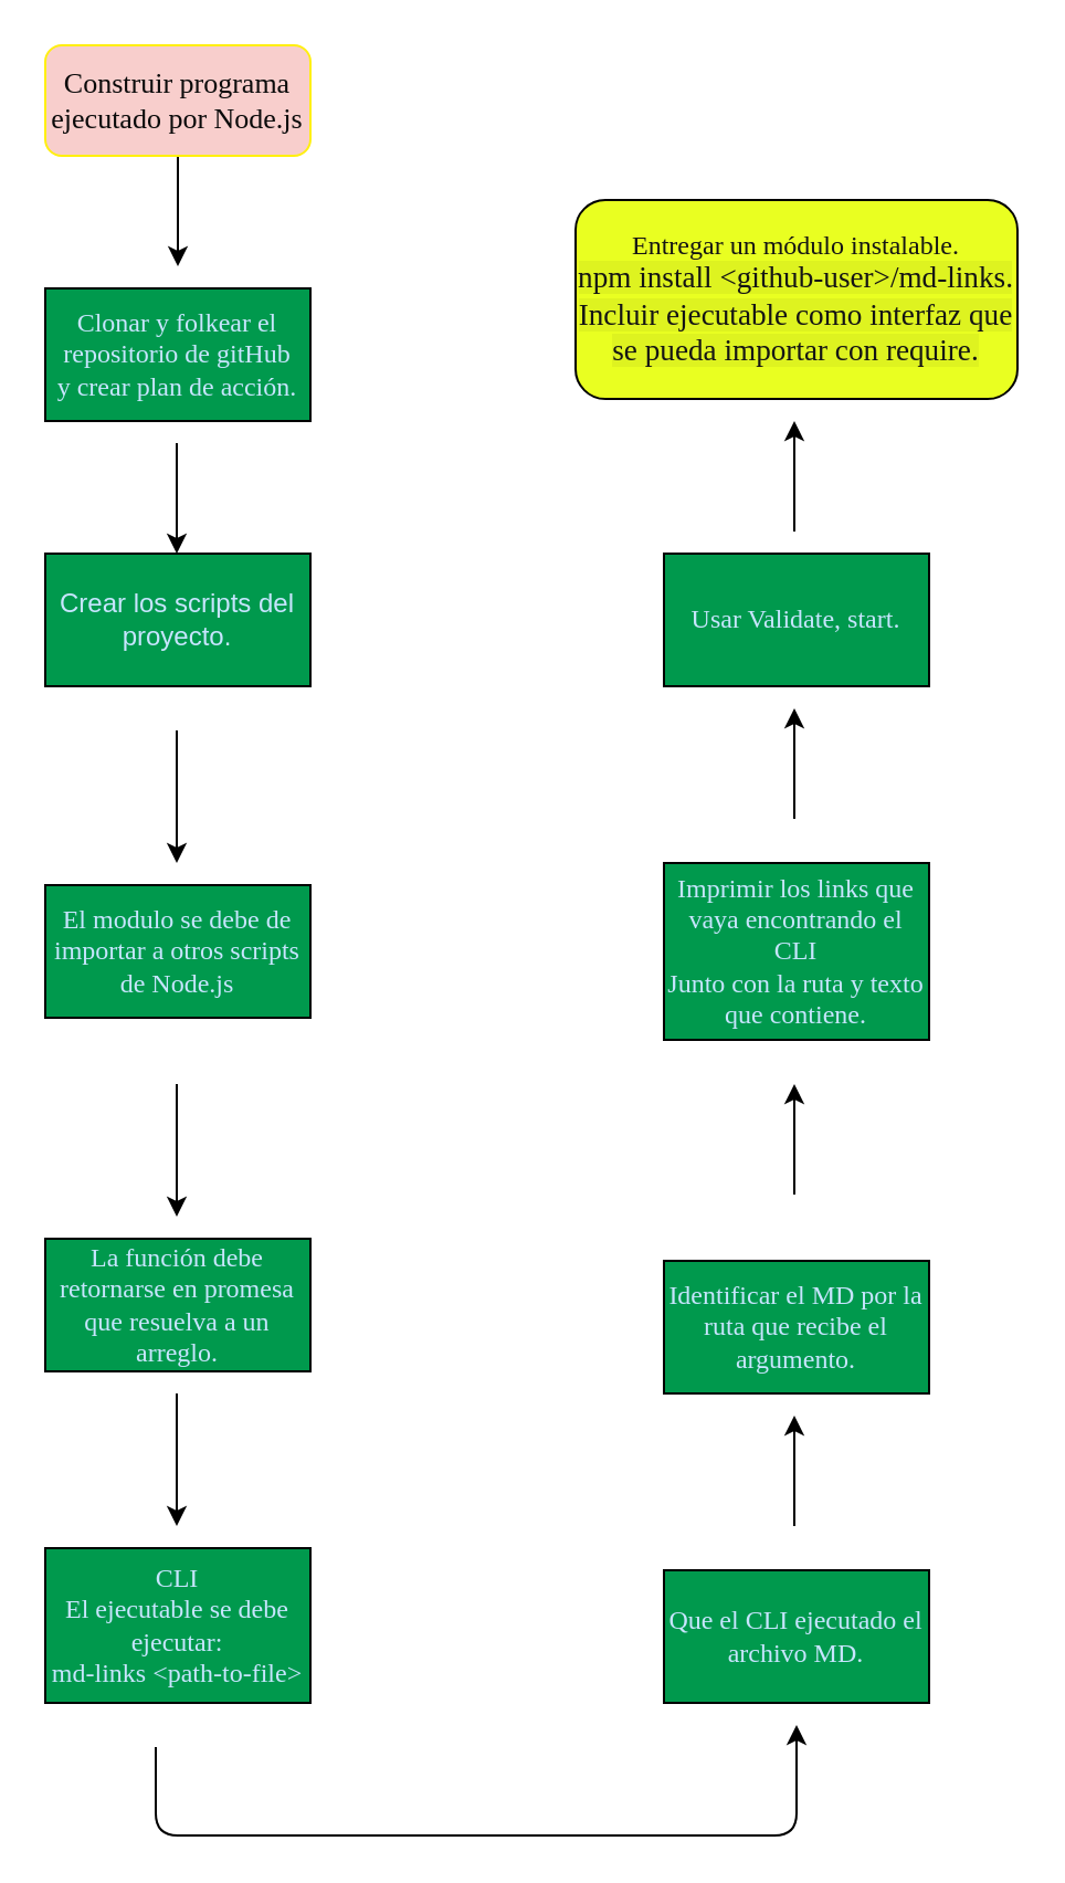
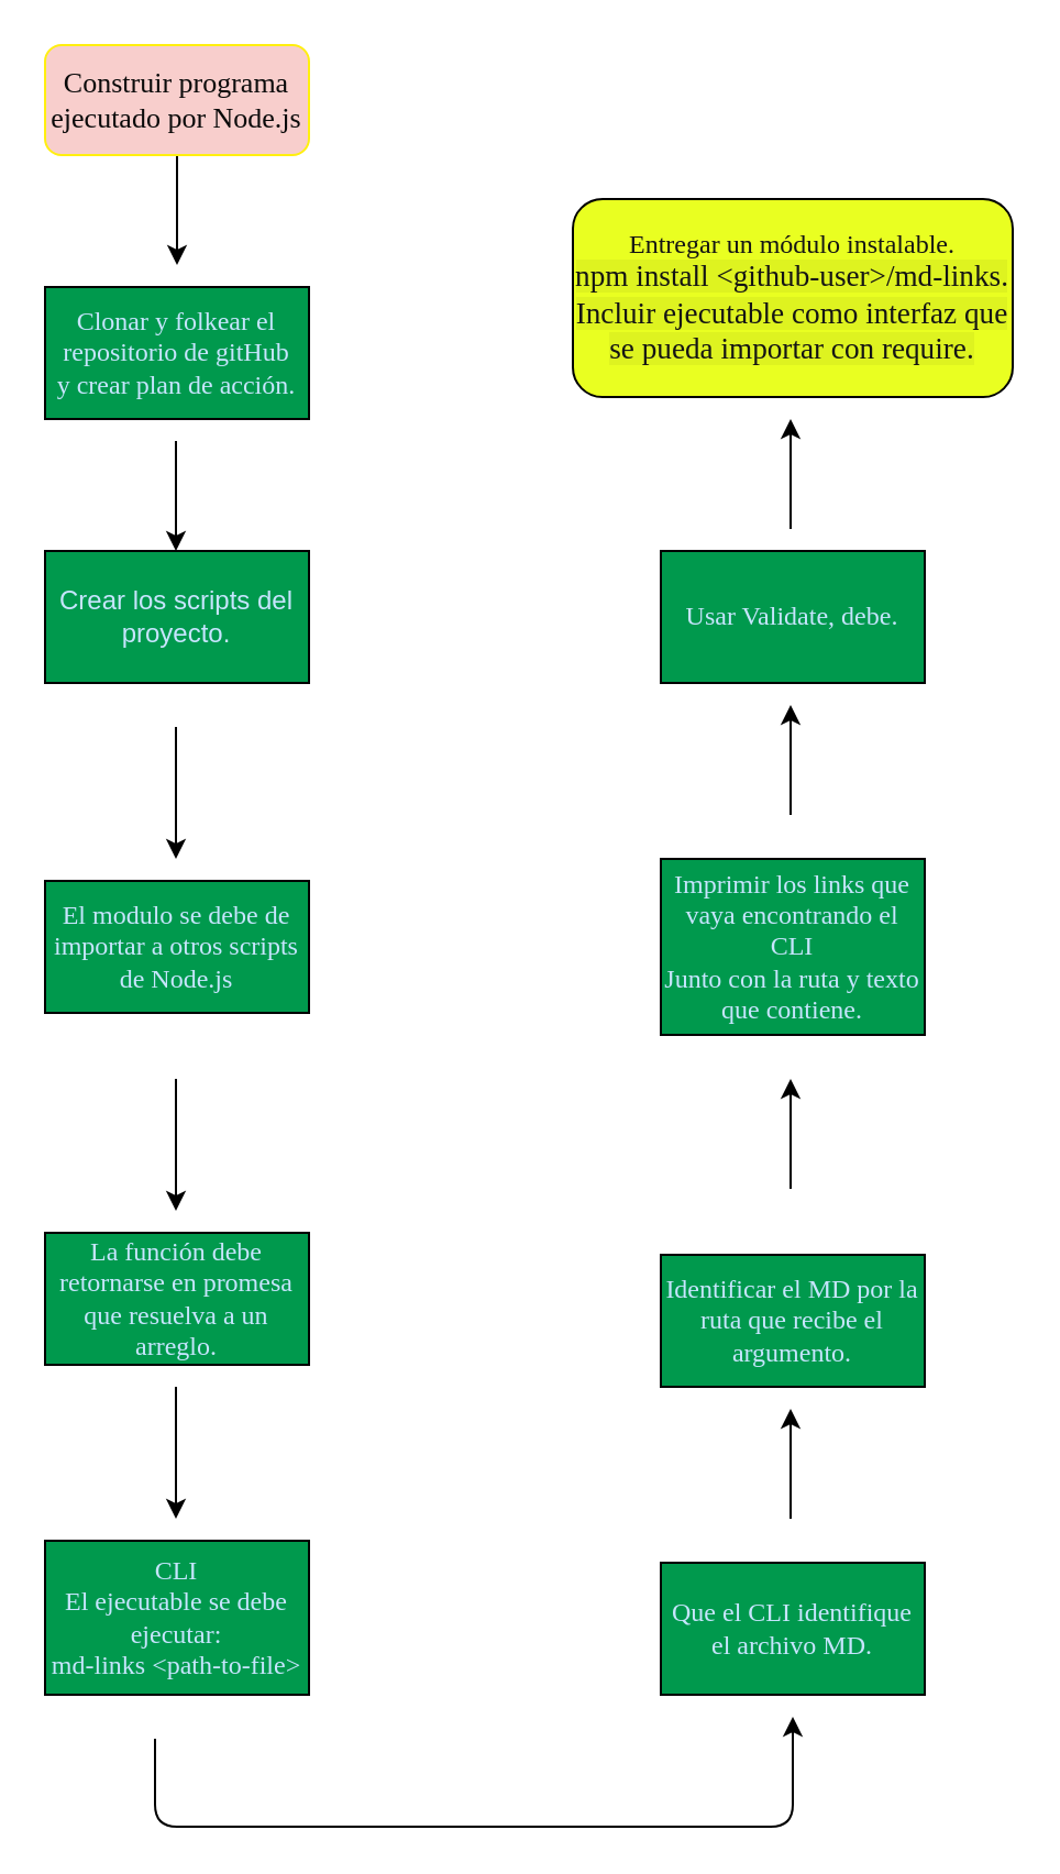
  <mxCell id="0" />
  <mxCell id="1" parent="0" />
  <mxCell id="2" style="edgeStyle=orthogonalEdgeStyle;rounded=0;orthogonalLoop=1;jettySize=auto;html=1;" parent="1" source="3" edge="1"><mxGeometry relative="1" as="geometry"><mxPoint x="80" y="120" as="targetPoint" /></mxGeometry></mxCell>
  <mxCell id="3" value="&lt;font style=&quot;font-size: 13px&quot;&gt;Construir programa ejecutado por Node.js&lt;/font&gt;" style="rounded=1;whiteSpace=wrap;html=1;fontSize=12;glass=0;strokeWidth=1;shadow=0;fillColor=#f8cecc;fontFamily=Tahoma;strokeColor=#FFEF0F;fontColor=#0A0A0A;" parent="1" vertex="1"><mxGeometry x="20" y="20" width="120" height="50" as="geometry" /></mxCell>
  <mxCell id="4" value="Clonar y folkear el repositorio de gitHub&lt;br&gt;y crear plan de acción." style="rounded=0;whiteSpace=wrap;html=1;fillColor=#00994D;fontFamily=Tahoma;fontColor=#C7E5FF;" parent="1" vertex="1"><mxGeometry x="20" y="130" width="120" height="60" as="geometry" /></mxCell>
  <mxCell id="5" value="Crear los scripts del proyecto." style="rounded=0;whiteSpace=wrap;html=1;fillColor=#00994D;fontColor=#C7E5FF;" parent="1" vertex="1"><mxGeometry x="20" y="250" width="120" height="60" as="geometry" /></mxCell>
  <mxCell id="6" value="" style="endArrow=classic;html=1;" parent="1" edge="1"><mxGeometry width="50" height="50" relative="1" as="geometry"><mxPoint x="79.5" y="330" as="sourcePoint" /><mxPoint x="79.5" y="390" as="targetPoint" /><Array as="points"><mxPoint x="79.5" y="370" /></Array></mxGeometry></mxCell>
  <mxCell id="7" value="El modulo se debe de importar a otros scripts de Node.js" style="rounded=0;whiteSpace=wrap;html=1;fillColor=#00994D;fontColor=#C7E5FF;fontFamily=Tahoma;" parent="1" vertex="1"><mxGeometry x="20" y="400" width="120" height="60" as="geometry" /></mxCell>
  <mxCell id="8" value="" style="endArrow=classic;html=1;" parent="1" edge="1"><mxGeometry width="50" height="50" relative="1" as="geometry"><mxPoint x="79.5" y="490" as="sourcePoint" /><mxPoint x="79.5" y="550" as="targetPoint" /><Array as="points"><mxPoint x="79.5" y="530" /></Array></mxGeometry></mxCell>
  <mxCell id="9" value="La función debe retornarse en promesa que resuelva a un arreglo." style="rounded=0;whiteSpace=wrap;html=1;fillColor=#00994D;fontFamily=Tahoma;fontColor=#C7E5FF;" parent="1" vertex="1"><mxGeometry x="20" y="560" width="120" height="60" as="geometry" /></mxCell>
  <mxCell id="10" value="CLI&lt;br&gt;El ejecutable se debe ejecutar:&lt;br&gt;md-links &amp;lt;path-to-file&amp;gt;" style="rounded=0;whiteSpace=wrap;html=1;fillColor=#00994D;fontColor=#C7E5FF;fontFamily=Tahoma;" parent="1" vertex="1"><mxGeometry x="20" y="700" width="120" height="70" as="geometry" /></mxCell>
  <mxCell id="11" value="" style="endArrow=classic;html=1;" parent="1" edge="1"><mxGeometry width="50" height="50" relative="1" as="geometry"><mxPoint x="79.5" y="630" as="sourcePoint" /><mxPoint x="79.5" y="690" as="targetPoint" /><Array as="points"><mxPoint x="79.5" y="670" /></Array></mxGeometry></mxCell>
- <mxCell id="12" value="&lt;span style=&quot;&quot;&gt;Que el CLI ejecutado el archivo MD.&lt;/span&gt;" style="rounded=0;whiteSpace=wrap;html=1;fillColor=#00994D;fontFamily=Tahoma;fontColor=#C7E5FF;" parent="1" vertex="1"><mxGeometry x="300" y="710" width="120" height="60" as="geometry" /></mxCell>
+ <mxCell id="12" value="&lt;span style=&quot;&quot;&gt;Que el CLI identifique el archivo MD.&lt;/span&gt;" style="rounded=0;whiteSpace=wrap;html=1;fillColor=#00994D;fontFamily=Tahoma;fontColor=#C7E5FF;" parent="1" vertex="1"><mxGeometry x="300" y="710" width="120" height="60" as="geometry" /></mxCell>
  <mxCell id="13" value="Identificar el MD por la ruta que recibe el argumento." style="rounded=0;whiteSpace=wrap;html=1;fillColor=#00994D;fontColor=#C7E5FF;fontFamily=Tahoma;" parent="1" vertex="1"><mxGeometry x="300" y="570" width="120" height="60" as="geometry" /></mxCell>
  <mxCell id="14" value="Imprimir los links que vaya encontrando el CLI&lt;br&gt;Junto con la ruta y texto que contiene." style="rounded=0;whiteSpace=wrap;html=1;fillColor=#00994D;fontColor=#C7E5FF;fontFamily=Tahoma;" parent="1" vertex="1"><mxGeometry x="300" y="390" width="120" height="80" as="geometry" /></mxCell>
- <mxCell id="15" value="Usar Validate, start." style="rounded=0;whiteSpace=wrap;html=1;fillColor=#00994D;fontColor=#C7E5FF;fontFamily=Tahoma;" parent="1" vertex="1"><mxGeometry x="300" y="250" width="120" height="60" as="geometry" /></mxCell>
+ <mxCell id="15" value="Usar Validate, debe." style="rounded=0;whiteSpace=wrap;html=1;fillColor=#00994D;fontColor=#C7E5FF;fontFamily=Tahoma;" parent="1" vertex="1"><mxGeometry x="300" y="250" width="120" height="60" as="geometry" /></mxCell>
  <mxCell id="16" value="Entregar un módulo instalable.&lt;br&gt;&lt;span style=&quot;font-size: 13.6px; background-color: rgba(27, 31, 35, 0.05);&quot;&gt;npm install &amp;lt;github-user&amp;gt;/md-links.&lt;br&gt;Incluir ejecutable como interfaz que se pueda importar con require.&lt;br&gt;&lt;/span&gt;" style="rounded=1;whiteSpace=wrap;html=1;fontColor=#141414;fontFamily=Tahoma;fillColor=#E9FF21;" parent="1" vertex="1"><mxGeometry x="260" y="90" width="200" height="90" as="geometry" /></mxCell>
  <mxCell id="17" value="" style="endArrow=classic;html=1;fontFamily=Tahoma;fontColor=#141414;" parent="1" edge="1"><mxGeometry width="50" height="50" relative="1" as="geometry"><mxPoint x="359" y="690" as="sourcePoint" /><mxPoint x="359" y="640" as="targetPoint" /></mxGeometry></mxCell>
  <mxCell id="18" value="" style="endArrow=classic;html=1;fontFamily=Tahoma;fontColor=#141414;" parent="1" edge="1"><mxGeometry width="50" height="50" relative="1" as="geometry"><mxPoint x="359" y="540" as="sourcePoint" /><mxPoint x="359" y="490" as="targetPoint" /></mxGeometry></mxCell>
  <mxCell id="19" value="" style="endArrow=classic;html=1;fontFamily=Tahoma;fontColor=#141414;" parent="1" edge="1"><mxGeometry width="50" height="50" relative="1" as="geometry"><mxPoint x="359" y="370" as="sourcePoint" /><mxPoint x="359" y="320" as="targetPoint" /></mxGeometry></mxCell>
  <mxCell id="20" value="" style="endArrow=classic;html=1;fontFamily=Tahoma;fontColor=#141414;" parent="1" edge="1"><mxGeometry width="50" height="50" relative="1" as="geometry"><mxPoint x="359" y="240" as="sourcePoint" /><mxPoint x="359" y="190" as="targetPoint" /></mxGeometry></mxCell>
  <mxCell id="21" value="" style="endArrow=classic;html=1;fontFamily=Tahoma;fontColor=#141414;" parent="1" edge="1"><mxGeometry width="50" height="50" relative="1" as="geometry"><mxPoint x="70" y="790" as="sourcePoint" /><mxPoint x="360" y="780" as="targetPoint" /><Array as="points"><mxPoint x="70" y="830" /><mxPoint x="360" y="830" /></Array></mxGeometry></mxCell>
  <mxCell id="22" style="edgeStyle=orthogonalEdgeStyle;rounded=0;orthogonalLoop=1;jettySize=auto;html=1;" parent="1" edge="1"><mxGeometry relative="1" as="geometry"><mxPoint x="79.5" y="250" as="targetPoint" /><mxPoint x="79.5" y="200" as="sourcePoint" /></mxGeometry></mxCell>
